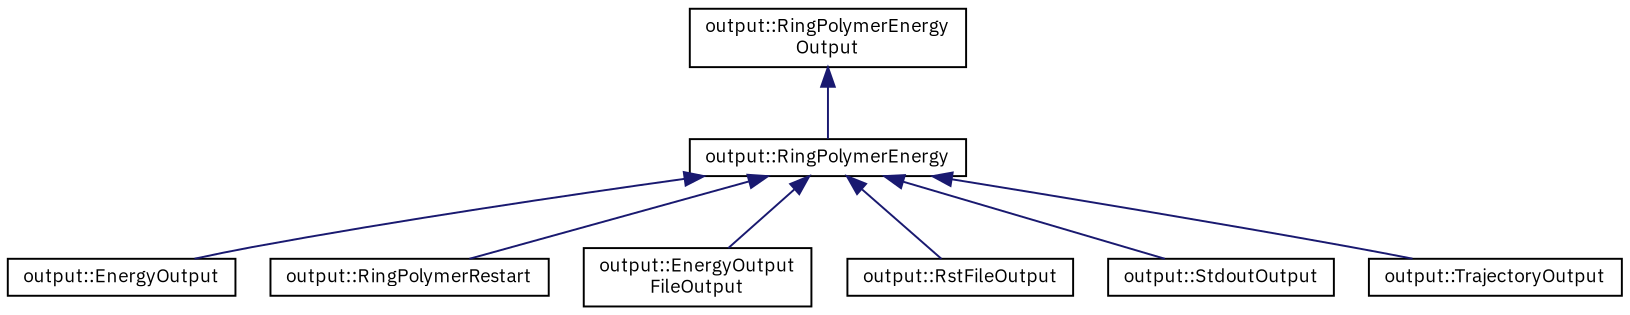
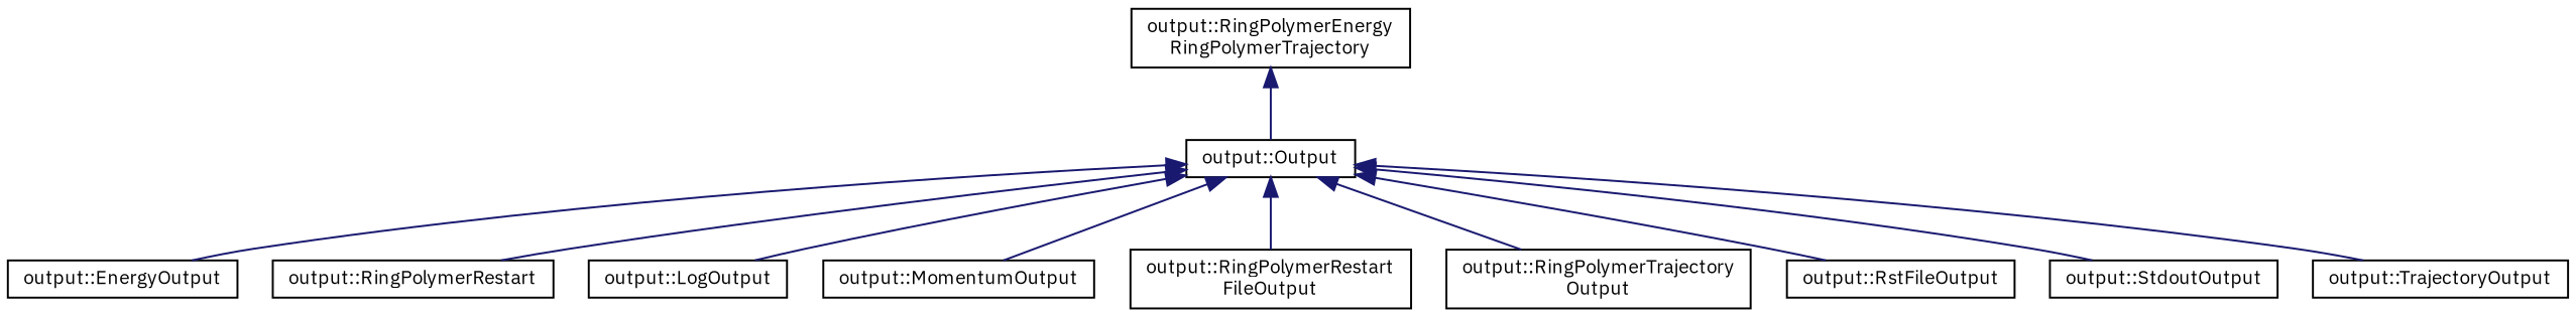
  digraph {
    fontname="IBM Plex Sans"
    rankdir=TB
    node [color=black fillcolor=white fontname="IBM Plex Sans" fontsize=10 shape=record style=filled]
    edge [color=midnightblue dir=back fontname="IBM Plex Sans" fontsize=10 labelfontname=Helvetica labelfontsize=10 style=solid]
-   n1 [height=0.2 label="output::RingPolymerEnergy" width=0.4]
+   n1 [height=0.2 label="output::Output" width=0.4]
    n2 [height=0.2 label="output::EnergyOutput" width=0.4]
    n3 [height=0.2 label="output::RingPolymerRestart" width=0.4]
-   n6 [height=0.2 label="output::EnergyOutput\lFileOutput" width=0.4]
+   n4 [height=0.2 label="output::LogOutput" width=0.4]
+   n5 [height=0.2 label="output::MomentumOutput" width=0.4]
+   n6 [height=0.2 label="output::RingPolymerRestart\lFileOutput" width=0.4]
+   n7 [height=0.2 label="output::RingPolymerTrajectory\lOutput" width=0.4]
    n8 [height=0.2 label="output::RstFileOutput" width=0.4]
    n9 [height=0.2 label="output::StdoutOutput" width=0.4]
    n10 [height=0.2 label="output::TrajectoryOutput" width=0.4]
-   n11 [height=0.2 label="output::RingPolymerEnergy\lOutput" width=0.4]
+   n11 [height=0.2 label="output::RingPolymerEnergy\lRingPolymerTrajectory" width=0.4]
    n1 -> n2
    n1 -> n3
+   n1 -> n4
+   n1 -> n5
    n1 -> n6
+   n1 -> n7
    n1 -> n8
    n1 -> n9
    n1 -> n10
    n11 -> n1
  }
